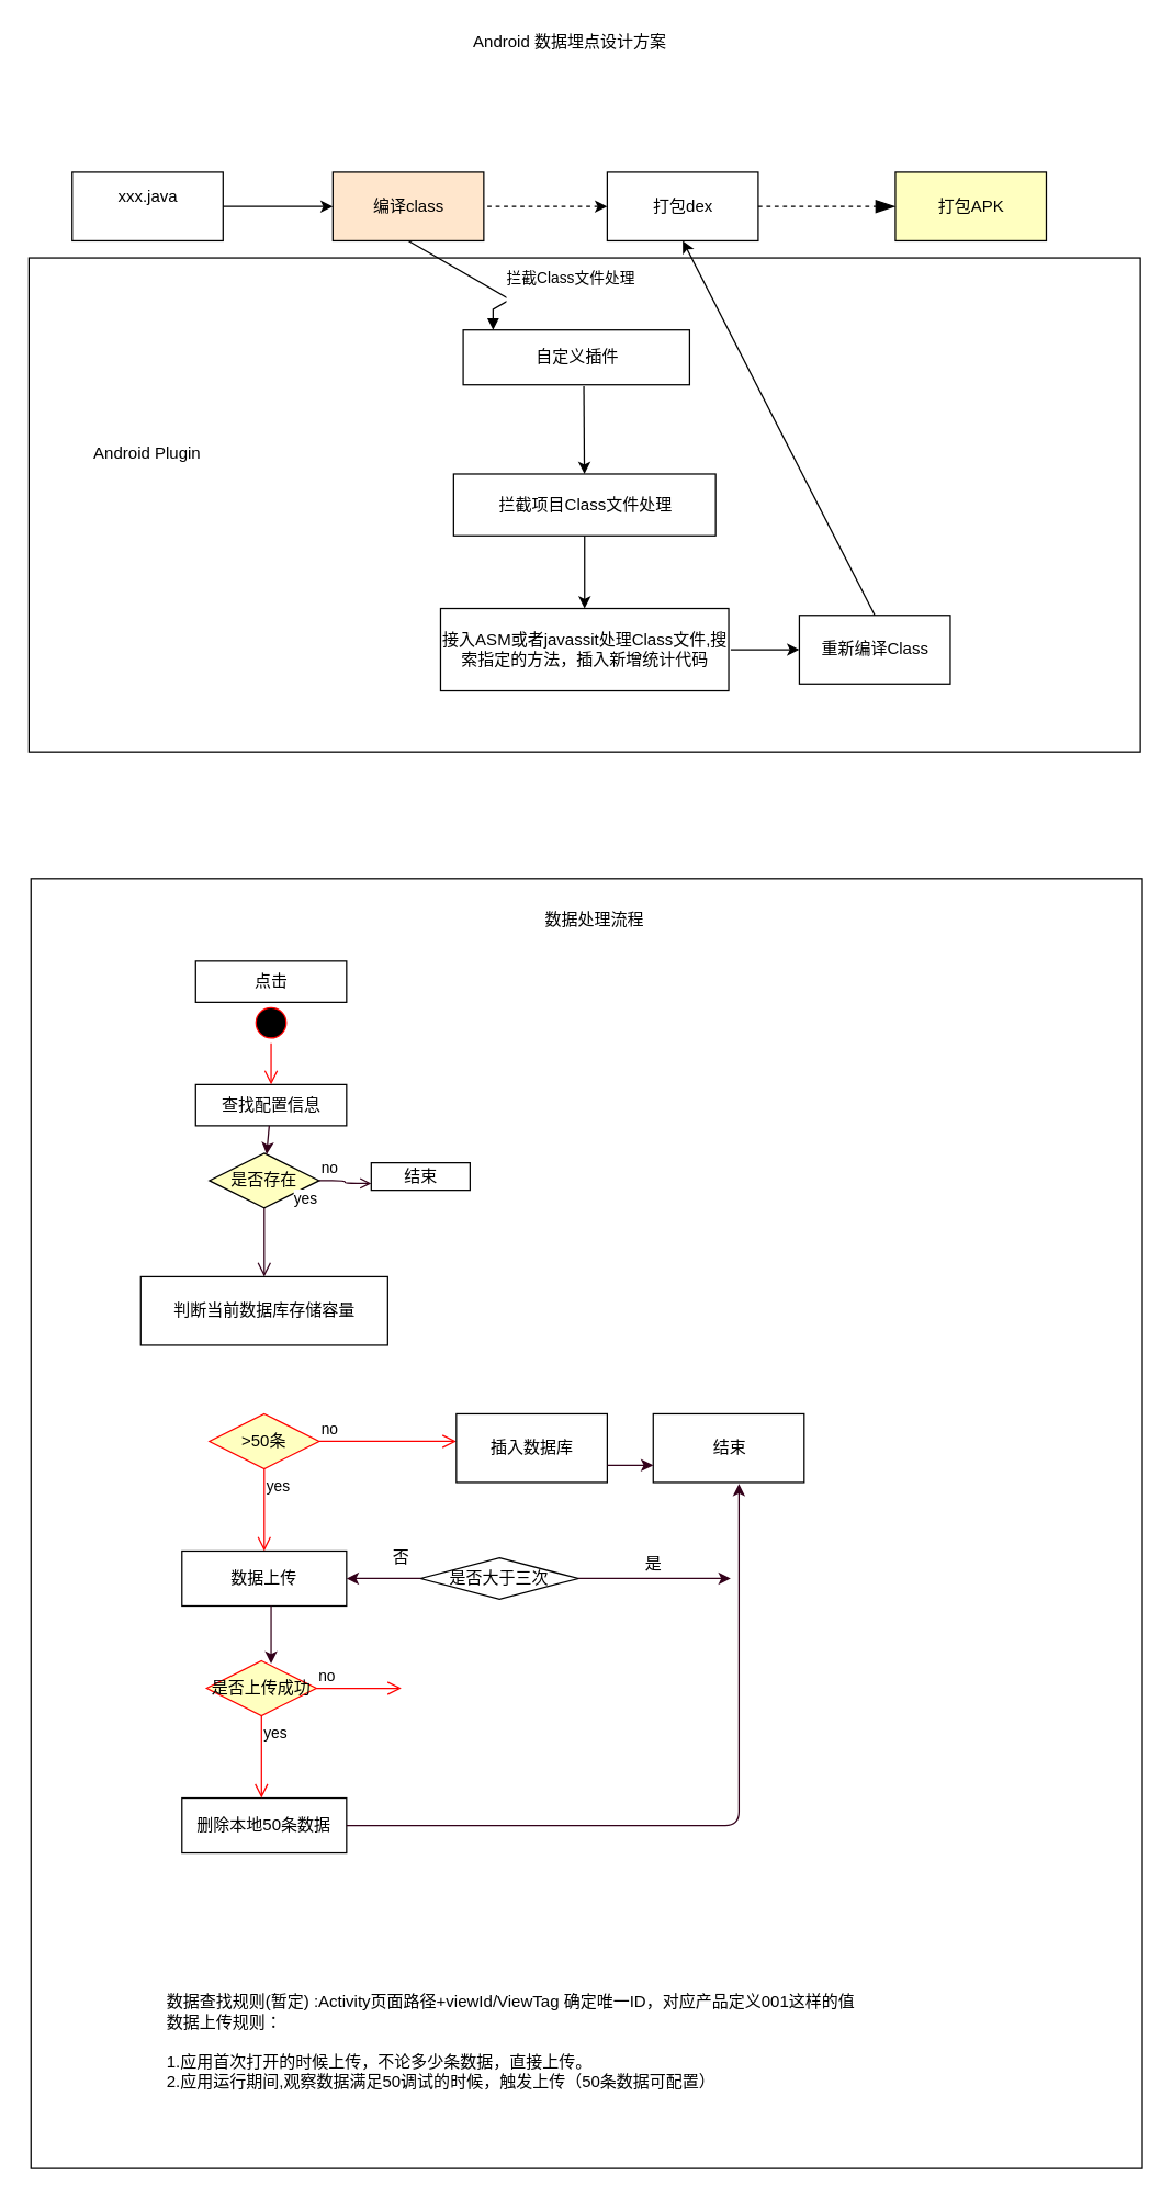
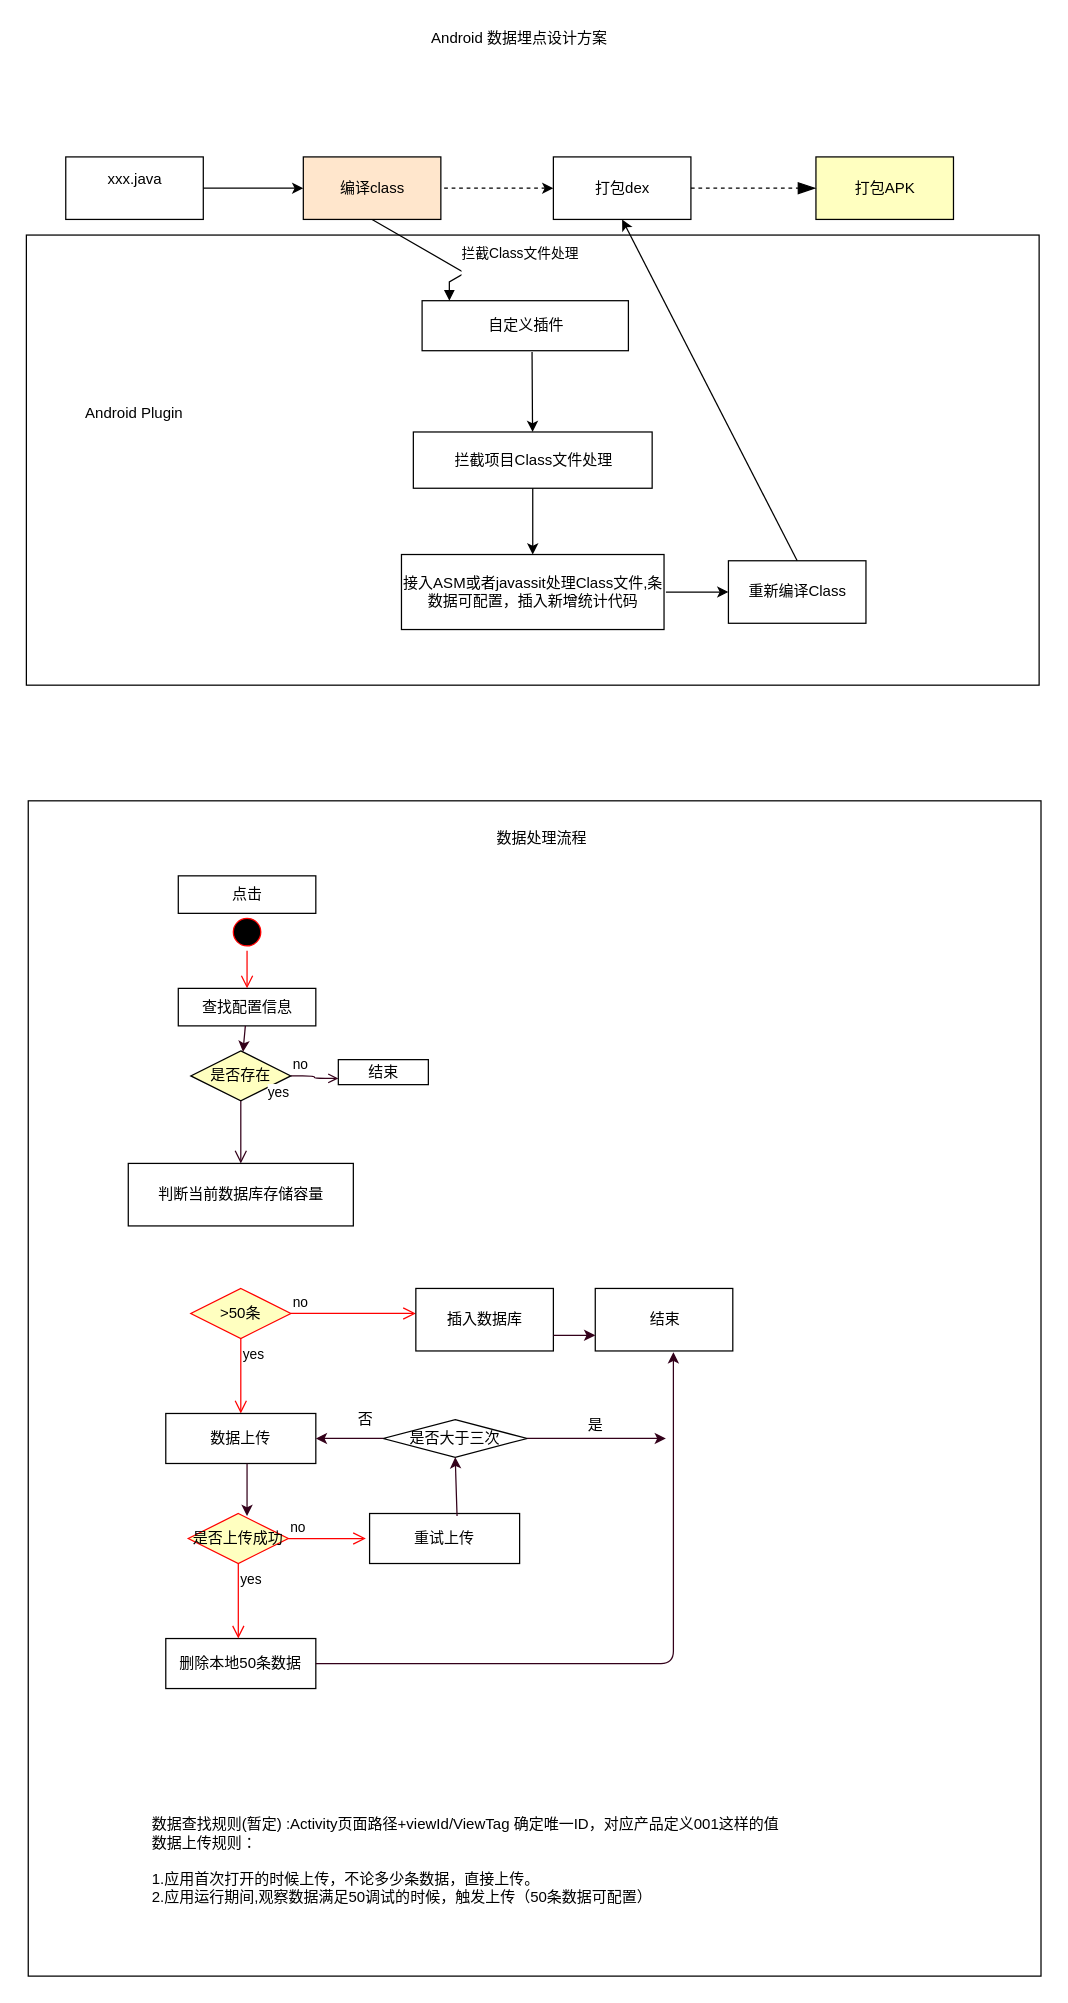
  <mxCell id="0" />
  <mxCell id="1" parent="0" />
  <mxCell id="2" value="Android 数据埋点设计方案" style="text;html=1;strokeColor=none;fillColor=none;align=center;verticalAlign=middle;whiteSpace=wrap;rounded=0;" parent="1" vertex="1"><mxGeometry x="270" y="20" width="290" height="20" as="geometry" /></mxCell>
  <mxCell id="3" value="xxx.java&lt;br&gt;&lt;br&gt;" style="html=1;" parent="1" vertex="1"><mxGeometry x="52" y="125" width="110" height="50" as="geometry" /></mxCell>
  <mxCell id="4" value="编译class" style="html=1;fillColor=#ffe6cc;" parent="1" vertex="1"><mxGeometry x="242" y="125" width="110" height="50" as="geometry" /></mxCell>
  <mxCell id="5" value="" style="endArrow=classic;html=1;exitX=1;exitY=0.5;exitDx=0;exitDy=0;entryX=0;entryY=0.5;entryDx=0;entryDy=0;" parent="1" source="3" target="4" edge="1"><mxGeometry width="50" height="50" relative="1" as="geometry"><mxPoint x="162" y="190" as="sourcePoint" /><mxPoint x="212" y="140" as="targetPoint" /></mxGeometry></mxCell>
  <mxCell id="6" value="打包dex" style="html=1;" parent="1" vertex="1"><mxGeometry x="442" y="125" width="110" height="50" as="geometry" /></mxCell>
  <mxCell id="7" value="打包APK" style="html=1;fillColor=#ffffc0;" parent="1" vertex="1"><mxGeometry x="652" y="125" width="110" height="50" as="geometry" /></mxCell>
  <mxCell id="8" value="自定义插件&lt;br&gt;" style="html=1;points=[];perimeter=orthogonalPerimeter;" parent="1" vertex="1"><mxGeometry x="337" y="240" width="165" height="40" as="geometry" /></mxCell>
  <mxCell id="9" value="拦截项目Class文件处理" style="html=1;" parent="1" vertex="1"><mxGeometry x="330" y="345" width="191" height="45" as="geometry" /></mxCell>
  <mxCell id="10" value="" style="endArrow=classic;html=1;exitX=0.533;exitY=1.025;exitDx=0;exitDy=0;exitPerimeter=0;" parent="1" source="8" target="9" edge="1"><mxGeometry width="50" height="50" relative="1" as="geometry"><mxPoint x="52" y="480" as="sourcePoint" /><mxPoint x="102" y="430" as="targetPoint" /></mxGeometry></mxCell>
  <mxCell id="11" value="拦截Class文件处理&lt;br&gt;&lt;br&gt;" style="edgeStyle=isometricEdgeStyle;html=1;align=left;spacingLeft=2;endArrow=block;rounded=0;elbow=vertical;exitX=0.5;exitY=1;exitDx=0;exitDy=0;" parent="1" source="4" target="8" edge="1"><mxGeometry x="0.693" y="-11" relative="1" as="geometry"><mxPoint x="392" y="150" as="sourcePoint" /><Array as="points"><mxPoint x="402" y="200" /></Array><mxPoint x="397" y="220" as="targetPoint" /><mxPoint as="offset" /></mxGeometry></mxCell>
  <mxCell id="12" value="" style="endArrow=blockThin;dashed=1;endFill=1;endSize=12;html=1;exitX=1;exitY=0.5;exitDx=0;exitDy=0;" parent="1" source="6" edge="1"><mxGeometry width="160" relative="1" as="geometry"><mxPoint x="562" y="150" as="sourcePoint" /><mxPoint x="652" y="150" as="targetPoint" /></mxGeometry></mxCell>
  <mxCell id="13" value="" style="endArrow=none;html=1;dashed=1;entryX=1;entryY=0.5;entryDx=0;entryDy=0;exitX=0;exitY=0.5;exitDx=0;exitDy=0;startArrow=classic;startFill=1;" parent="1" source="6" target="4" edge="1"><mxGeometry width="50" height="50" relative="1" as="geometry"><mxPoint x="102" y="410" as="sourcePoint" /><mxPoint x="52" y="460" as="targetPoint" /></mxGeometry></mxCell>
- <mxCell id="14" value="接入ASM或者javassit处理Class文件,搜索指定的方法，插入新增统计代码" style="rounded=0;whiteSpace=wrap;html=1;" vertex="1" parent="1"><mxGeometry x="320.5" y="443" width="210" height="60" as="geometry" /></mxCell>
+ <mxCell id="14" value="接入ASM或者javassit处理Class文件,条数据可配置，插入新增统计代码" style="rounded=0;whiteSpace=wrap;html=1;" vertex="1" parent="1"><mxGeometry x="320.5" y="443" width="210" height="60" as="geometry" /></mxCell>
  <mxCell id="15" value="" style="endArrow=classic;html=1;exitX=0.5;exitY=1;exitDx=0;exitDy=0;entryX=0.5;entryY=0;entryDx=0;entryDy=0;" edge="1" parent="1" source="9" target="14"><mxGeometry width="50" height="50" relative="1" as="geometry"><mxPoint x="172" y="160" as="sourcePoint" /><mxPoint x="252" y="160" as="targetPoint" /></mxGeometry></mxCell>
  <mxCell id="16" value="" style="endArrow=classic;html=1;" edge="1" parent="1" target="17"><mxGeometry width="50" height="50" relative="1" as="geometry"><mxPoint x="532" y="473" as="sourcePoint" /><mxPoint x="102" y="520" as="targetPoint" /></mxGeometry></mxCell>
  <mxCell id="17" value="重新编译Class" style="html=1;" vertex="1" parent="1"><mxGeometry x="582" y="448" width="110" height="50" as="geometry" /></mxCell>
  <mxCell id="18" value="" style="endArrow=classic;html=1;exitX=0.5;exitY=0;exitDx=0;exitDy=0;entryX=0.5;entryY=1;entryDx=0;entryDy=0;" edge="1" parent="1" source="17" target="6"><mxGeometry width="50" height="50" relative="1" as="geometry"><mxPoint x="612" y="430" as="sourcePoint" /><mxPoint x="662" y="380" as="targetPoint" /></mxGeometry></mxCell>
  <mxCell id="19" value="" style="rounded=0;whiteSpace=wrap;html=1;fillColor=none;" vertex="1" parent="1"><mxGeometry x="20.5" y="187.5" width="810" height="360" as="geometry" /></mxCell>
  <mxCell id="20" value="Android Plugin" style="text;html=1;strokeColor=none;fillColor=none;align=center;verticalAlign=middle;whiteSpace=wrap;rounded=0;" vertex="1" parent="1"><mxGeometry x="62" y="320" width="90" height="20" as="geometry" /></mxCell>
  <mxCell id="21" value="" style="rounded=0;whiteSpace=wrap;html=1;fillColor=none;" vertex="1" parent="1"><mxGeometry x="22" y="640" width="810" height="940" as="geometry" /></mxCell>
  <mxCell id="22" value="数据处理流程&lt;br&gt;" style="text;html=1;strokeColor=none;fillColor=none;align=center;verticalAlign=middle;whiteSpace=wrap;rounded=0;" vertex="1" parent="1"><mxGeometry x="313" y="660" width="240" height="20" as="geometry" /></mxCell>
  <mxCell id="23" value="&lt;div style=&quot;text-align: left&quot;&gt;&lt;span&gt;数据查找规则(暂定) :Activity页面路径+viewId/ViewTag 确定唯一ID，对应产品定义001这样的值&lt;/span&gt;&lt;/div&gt;&lt;div style=&quot;text-align: left&quot;&gt;&lt;span&gt;数据上传规则：&lt;/span&gt;&lt;/div&gt;&lt;div style=&quot;text-align: left&quot;&gt;&lt;span&gt;&lt;br&gt;&lt;/span&gt;&lt;/div&gt;&lt;div style=&quot;text-align: left&quot;&gt;&lt;span&gt;1.应用首次打开的时候上传，不论多少条数据，直接上传。&lt;/span&gt;&lt;/div&gt;&lt;div style=&quot;text-align: left&quot;&gt;&lt;span&gt;2.应用运行期间,观察数据满足50调试的时候，触发上传（50条数据可配置）&lt;/span&gt;&lt;/div&gt;&lt;div style=&quot;text-align: left&quot;&gt;&lt;span&gt;&lt;br&gt;&lt;/span&gt;&lt;/div&gt;" style="text;html=1;strokeColor=none;fillColor=none;align=center;verticalAlign=middle;whiteSpace=wrap;rounded=0;" vertex="1" parent="1"><mxGeometry x="62" y="1420" width="620" height="150" as="geometry" /></mxCell>
  <mxCell id="24" value="点击" style="html=1;fillColor=none;" vertex="1" parent="1"><mxGeometry x="142" y="700" width="110" height="30" as="geometry" /></mxCell>
  <mxCell id="25" value="查找配置信息" style="html=1;fillColor=none;" vertex="1" parent="1"><mxGeometry x="142" y="790" width="110" height="30" as="geometry" /></mxCell>
  <mxCell id="26" value="是否存在" style="rhombus;whiteSpace=wrap;html=1;fillColor=#ffffc0;strokeColor=#000000;" vertex="1" parent="1"><mxGeometry x="152" y="840" width="80" height="40" as="geometry" /></mxCell>
  <mxCell id="27" value="no" style="edgeStyle=orthogonalEdgeStyle;html=1;align=left;verticalAlign=bottom;endArrow=open;strokeColor=#33001A;entryX=0;entryY=0.75;entryDx=0;entryDy=0;" edge="1" source="26" parent="1" target="29"><mxGeometry x="-1" relative="1" as="geometry"><mxPoint x="332" y="860" as="targetPoint" /></mxGeometry></mxCell>
  <mxCell id="28" value="yes" style="edgeStyle=orthogonalEdgeStyle;html=1;align=left;verticalAlign=top;endArrow=open;endSize=8;strokeColor=#33001A;entryX=0.5;entryY=0;entryDx=0;entryDy=0;" edge="1" source="26" parent="1" target="30"><mxGeometry x="-1" y="28" relative="1" as="geometry"><mxPoint x="192" y="940" as="targetPoint" /><mxPoint x="-8" y="-20" as="offset" /></mxGeometry></mxCell>
  <mxCell id="29" value="结束" style="html=1;strokeColor=#000000;fillColor=none;" vertex="1" parent="1"><mxGeometry x="270" y="847" width="72" height="20" as="geometry" /></mxCell>
  <mxCell id="30" value="判断当前数据库存储容量" style="html=1;strokeColor=#000000;fillColor=none;" vertex="1" parent="1"><mxGeometry x="102" y="930" width="180" height="50" as="geometry" /></mxCell>
  <mxCell id="31" value="&amp;gt;50条" style="rhombus;whiteSpace=wrap;html=1;fillColor=#ffffc0;strokeColor=#ff0000;" vertex="1" parent="1"><mxGeometry x="152" y="1030" width="80" height="40" as="geometry" /></mxCell>
  <mxCell id="32" value="no" style="edgeStyle=orthogonalEdgeStyle;html=1;align=left;verticalAlign=bottom;endArrow=open;endSize=8;strokeColor=#ff0000;" edge="1" source="31" parent="1"><mxGeometry x="-1" relative="1" as="geometry"><mxPoint x="332" y="1050" as="targetPoint" /></mxGeometry></mxCell>
  <mxCell id="33" value="yes" style="edgeStyle=orthogonalEdgeStyle;html=1;align=left;verticalAlign=top;endArrow=open;endSize=8;strokeColor=#ff0000;" edge="1" source="31" parent="1"><mxGeometry x="-1" relative="1" as="geometry"><mxPoint x="192" y="1130" as="targetPoint" /></mxGeometry></mxCell>
  <mxCell id="34" value="" style="ellipse;html=1;shape=startState;fillColor=#000000;strokeColor=#ff0000;" vertex="1" parent="1"><mxGeometry x="182" y="730" width="30" height="30" as="geometry" /></mxCell>
  <mxCell id="35" value="" style="edgeStyle=orthogonalEdgeStyle;html=1;verticalAlign=bottom;endArrow=open;endSize=8;strokeColor=#ff0000;entryX=0.5;entryY=0;entryDx=0;entryDy=0;" edge="1" source="34" parent="1" target="25"><mxGeometry relative="1" as="geometry"><mxPoint x="517" y="830" as="targetPoint" /></mxGeometry></mxCell>
  <mxCell id="36" value="" style="endArrow=classic;html=1;strokeColor=#33001A;" edge="1" parent="1" source="25" target="26"><mxGeometry width="50" height="50" relative="1" as="geometry"><mxPoint x="12" y="1340" as="sourcePoint" /><mxPoint x="62" y="1290" as="targetPoint" /></mxGeometry></mxCell>
  <mxCell id="37" value="插入数据库&lt;br&gt;" style="html=1;strokeColor=#000000;fillColor=none;" vertex="1" parent="1"><mxGeometry x="332" y="1030" width="110" height="50" as="geometry" /></mxCell>
  <mxCell id="38" value="结束&lt;br&gt;" style="html=1;strokeColor=#000000;fillColor=none;" vertex="1" parent="1"><mxGeometry x="475.5" y="1030" width="110" height="50" as="geometry" /></mxCell>
  <mxCell id="39" value="" style="endArrow=classic;html=1;strokeColor=#33001A;entryX=0;entryY=0.75;entryDx=0;entryDy=0;exitX=1;exitY=0.75;exitDx=0;exitDy=0;" edge="1" parent="1" source="37" target="38"><mxGeometry width="50" height="50" relative="1" as="geometry"><mxPoint x="402" y="1210" as="sourcePoint" /><mxPoint x="452" y="1160" as="targetPoint" /></mxGeometry></mxCell>
  <mxCell id="40" value="数据上传" style="rounded=0;whiteSpace=wrap;html=1;strokeColor=#000000;fillColor=none;" vertex="1" parent="1"><mxGeometry x="132" y="1130" width="120" height="40" as="geometry" /></mxCell>
  <mxCell id="41" value="" style="endArrow=classic;html=1;strokeColor=#33001A;" edge="1" parent="1"><mxGeometry width="50" height="50" relative="1" as="geometry"><mxPoint x="197" y="1170" as="sourcePoint" /><mxPoint x="197" y="1212" as="targetPoint" /></mxGeometry></mxCell>
  <mxCell id="42" value="删除本地50条数据" style="rounded=0;whiteSpace=wrap;html=1;strokeColor=#000000;fillColor=none;" vertex="1" parent="1"><mxGeometry x="132" y="1310" width="120" height="40" as="geometry" /></mxCell>
  <mxCell id="43" value="" style="endArrow=classic;html=1;strokeColor=#33001A;entryX=0.568;entryY=1.02;entryDx=0;entryDy=0;entryPerimeter=0;exitX=1;exitY=0.5;exitDx=0;exitDy=0;" edge="1" parent="1" source="42" target="38"><mxGeometry width="50" height="50" relative="1" as="geometry"><mxPoint x="332" y="1360" as="sourcePoint" /><mxPoint x="382" y="1310" as="targetPoint" /><Array as="points"><mxPoint x="538" y="1330" /></Array></mxGeometry></mxCell>
+ <mxCell id="44" value="重试上传&lt;br&gt;" style="rounded=0;whiteSpace=wrap;html=1;strokeColor=#000000;fillColor=none;" vertex="1" parent="1"><mxGeometry x="295" y="1210" width="120" height="40" as="geometry" /></mxCell>
  <mxCell id="45" value="是否大于三次" style="rhombus;whiteSpace=wrap;html=1;strokeColor=#000000;fillColor=none;" vertex="1" parent="1"><mxGeometry x="306" y="1135" width="115" height="30" as="geometry" /></mxCell>
  <mxCell id="46" value="" style="endArrow=classic;html=1;strokeColor=#33001A;exitX=0;exitY=0.5;exitDx=0;exitDy=0;entryX=1;entryY=0.5;entryDx=0;entryDy=0;" edge="1" parent="1" source="45" target="40"><mxGeometry width="50" height="50" relative="1" as="geometry"><mxPoint x="262" y="1140" as="sourcePoint" /><mxPoint x="312" y="1090" as="targetPoint" /></mxGeometry></mxCell>
  <mxCell id="47" value="否&lt;br&gt;" style="text;html=1;strokeColor=none;fillColor=none;align=center;verticalAlign=middle;whiteSpace=wrap;rounded=0;" vertex="1" parent="1"><mxGeometry x="272" y="1125" width="40" height="20" as="geometry" /></mxCell>
  <mxCell id="48" value="" style="group" vertex="1" connectable="0" parent="1"><mxGeometry x="150" y="1210" width="142" height="100" as="geometry" /></mxCell>
  <mxCell id="49" value="是否上传成功" style="rhombus;whiteSpace=wrap;html=1;fillColor=#ffffc0;strokeColor=#ff0000;" vertex="1" parent="48"><mxGeometry width="80" height="40" as="geometry" /></mxCell>
  <mxCell id="50" value="no" style="edgeStyle=orthogonalEdgeStyle;html=1;align=left;verticalAlign=bottom;endArrow=open;endSize=8;strokeColor=#ff0000;" edge="1" source="49" parent="48"><mxGeometry x="-1" relative="1" as="geometry"><mxPoint x="142" y="20" as="targetPoint" /></mxGeometry></mxCell>
  <mxCell id="51" value="yes" style="edgeStyle=orthogonalEdgeStyle;html=1;align=left;verticalAlign=top;endArrow=open;endSize=8;strokeColor=#ff0000;" edge="1" source="49" parent="48"><mxGeometry x="-1" relative="1" as="geometry"><mxPoint x="40" y="100" as="targetPoint" /></mxGeometry></mxCell>
  <mxCell id="52" value="" style="endArrow=classic;html=1;strokeColor=#33001A;exitX=1;exitY=0.5;exitDx=0;exitDy=0;" edge="1" parent="1" source="45"><mxGeometry width="50" height="50" relative="1" as="geometry"><mxPoint x="442" y="1180" as="sourcePoint" /><mxPoint x="532" y="1150" as="targetPoint" /></mxGeometry></mxCell>
  <mxCell id="53" value="是" style="text;html=1;strokeColor=none;fillColor=none;align=center;verticalAlign=middle;whiteSpace=wrap;rounded=0;" vertex="1" parent="1"><mxGeometry x="456" y="1130" width="40" height="20" as="geometry" /></mxCell>
+ <mxCell id="54" value="" style="endArrow=classic;html=1;strokeColor=#33001A;entryX=0.5;entryY=1;entryDx=0;entryDy=0;exitX=0.583;exitY=0.05;exitDx=0;exitDy=0;exitPerimeter=0;" edge="1" parent="1" source="44" target="45"><mxGeometry width="50" height="50" relative="1" as="geometry"><mxPoint x="342" y="1220" as="sourcePoint" /><mxPoint x="392" y="1170" as="targetPoint" /></mxGeometry></mxCell>
